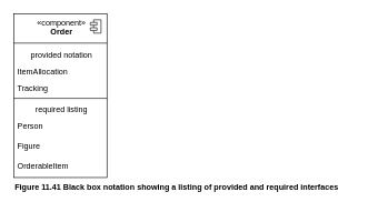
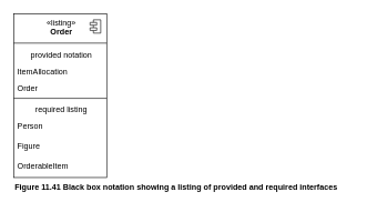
  <mxCell id="0" />
  <mxCell id="1" parent="0" />
  <mxCell id="2" value="" style="fontStyle=1;align=center;verticalAlign=top;childLayout=stackLayout;horizontal=1;horizontalStack=0;resizeParent=1;resizeParentMax=0;resizeLast=0;marginBottom=0;" vertex="1" parent="1"><mxGeometry x="20" y="20" width="140" height="246" as="geometry" /></mxCell>
- <mxCell id="3" value="«component»&lt;br&gt;&lt;b&gt;Order&lt;/b&gt;" style="html=1;align=center;spacingLeft=4;verticalAlign=top;strokeColor=none;fillColor=none;whiteSpace=wrap;" vertex="1" parent="2"><mxGeometry width="140" height="40" as="geometry" /></mxCell>
+ <mxCell id="3" value="«listing»&lt;br&gt;&lt;b&gt;Order&lt;/b&gt;" style="html=1;align=center;spacingLeft=4;verticalAlign=top;strokeColor=none;fillColor=none;whiteSpace=wrap;" vertex="1" parent="2"><mxGeometry width="140" height="40" as="geometry" /></mxCell>
  <mxCell id="4" value="" style="shape=module;jettyWidth=10;jettyHeight=4;" vertex="1" parent="3"><mxGeometry x="1" width="16" height="20" relative="1" as="geometry"><mxPoint x="-25" y="9" as="offset" /></mxGeometry></mxCell>
  <mxCell id="5" value="" style="line;strokeWidth=1;fillColor=none;align=left;verticalAlign=middle;spacingTop=-1;spacingLeft=3;spacingRight=3;rotatable=0;labelPosition=right;points=[];portConstraint=eastwest;" vertex="1" parent="2"><mxGeometry y="40" width="140" height="8" as="geometry" /></mxCell>
  <mxCell id="6" value="provided notation" style="html=1;align=center;spacingLeft=4;verticalAlign=top;strokeColor=none;fillColor=none;whiteSpace=wrap;" vertex="1" parent="2"><mxGeometry y="48" width="140" height="25" as="geometry" /></mxCell>
  <mxCell id="7" value="ItemAllocation" style="html=1;align=left;spacingLeft=4;verticalAlign=top;strokeColor=none;fillColor=none;whiteSpace=wrap;" vertex="1" parent="2"><mxGeometry y="73" width="140" height="25" as="geometry" /></mxCell>
- <mxCell id="8" value="Tracking" style="html=1;align=left;spacingLeft=4;verticalAlign=top;strokeColor=none;fillColor=none;whiteSpace=wrap;" vertex="1" parent="2"><mxGeometry y="98" width="140" height="25" as="geometry" /></mxCell>
+ <mxCell id="8" value="Order" style="html=1;align=left;spacingLeft=4;verticalAlign=top;strokeColor=none;fillColor=none;whiteSpace=wrap;" vertex="1" parent="2"><mxGeometry y="98" width="140" height="25" as="geometry" /></mxCell>
  <mxCell id="9" value="" style="line;strokeWidth=1;fillColor=none;align=left;verticalAlign=middle;spacingTop=-1;spacingLeft=3;spacingRight=3;rotatable=0;labelPosition=right;points=[];portConstraint=eastwest;" vertex="1" parent="2"><mxGeometry y="123" width="140" height="8" as="geometry" /></mxCell>
  <mxCell id="10" value="required listing" style="html=1;align=center;spacingLeft=4;verticalAlign=top;strokeColor=none;fillColor=none;whiteSpace=wrap;" vertex="1" parent="2"><mxGeometry y="131" width="140" height="25" as="geometry" /></mxCell>
  <mxCell id="11" value="Person" style="html=1;align=left;spacingLeft=4;verticalAlign=top;strokeColor=none;fillColor=none;whiteSpace=wrap;" vertex="1" parent="2"><mxGeometry y="156" width="140" height="30" as="geometry" /></mxCell>
  <mxCell id="12" value="Figure" style="html=1;align=left;spacingLeft=4;verticalAlign=top;strokeColor=none;fillColor=none;whiteSpace=wrap;" vertex="1" parent="2"><mxGeometry y="186" width="140" height="30" as="geometry" /></mxCell>
  <mxCell id="13" value="OrderableItem" style="html=1;align=left;spacingLeft=4;verticalAlign=top;strokeColor=none;fillColor=none;whiteSpace=wrap;" vertex="1" parent="2"><mxGeometry y="216" width="140" height="30" as="geometry" /></mxCell>
  <mxCell id="14" value="&lt;b&gt;Figure 11.41 Black box notation showing a listing of provided and required interfaces&lt;/b&gt;" style="text;html=1;align=left;verticalAlign=middle;resizable=0;points=[];autosize=1;strokeColor=none;fillColor=none;" vertex="1" parent="1"><mxGeometry x="20" y="266" width="510" height="30" as="geometry" /></mxCell>
